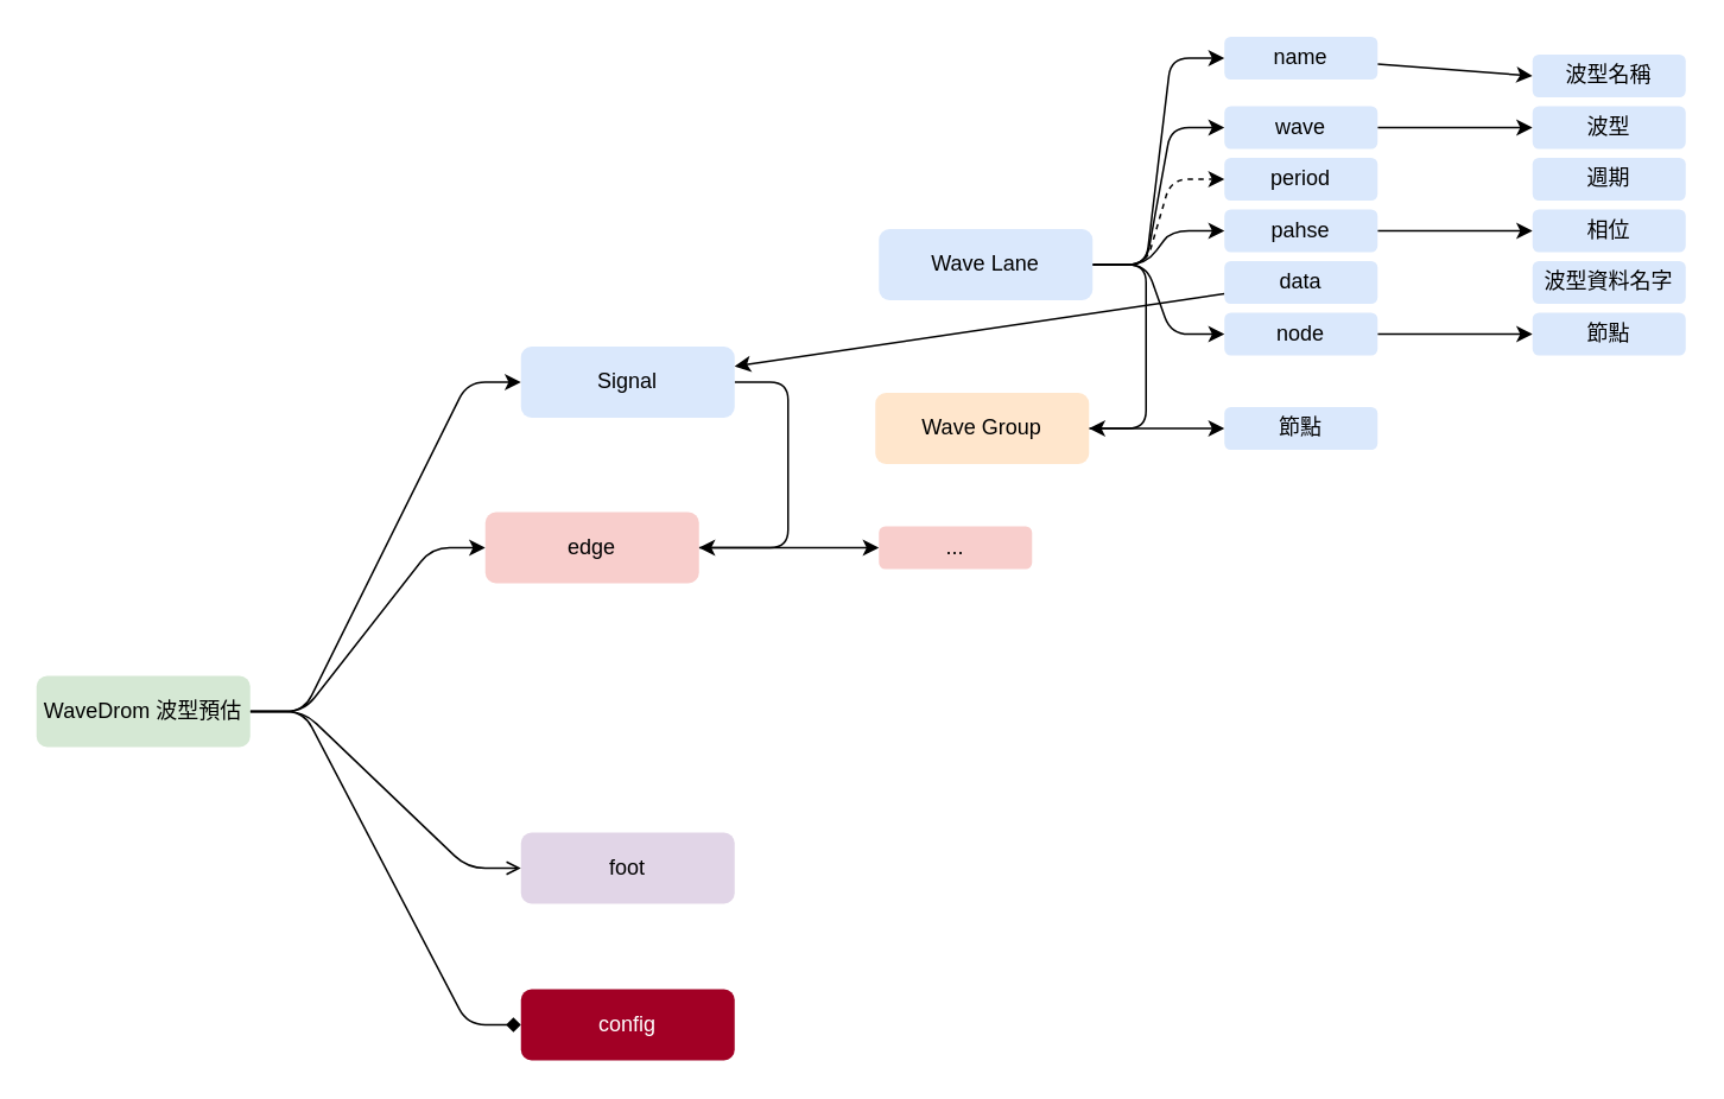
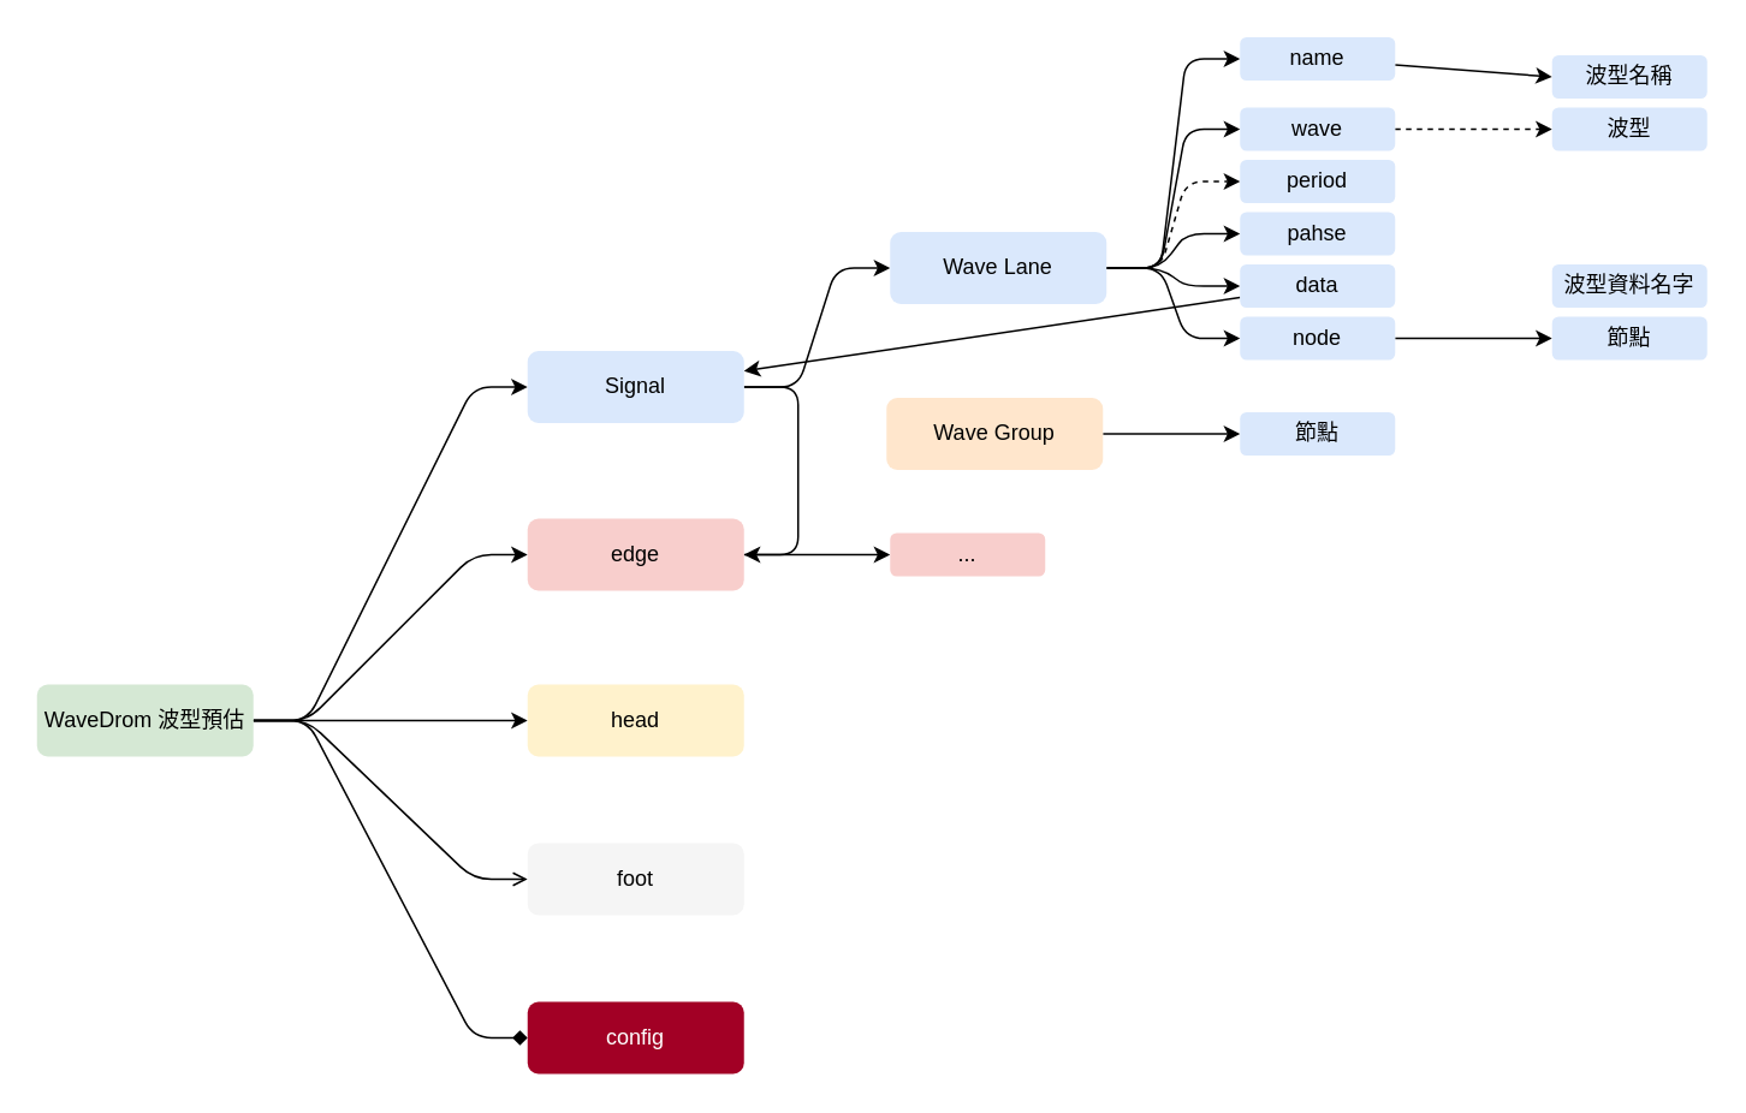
  <mxCell id="0" />
  <mxCell id="1" parent="0" />
  <mxCell id="2" value="" style="html=1;entryX=0;entryY=0.5;entryDx=0;entryDy=0;" edge="1" parent="1" source="3" target="37"><mxGeometry relative="1" as="geometry"><mxPoint x="853" y="42" as="targetPoint" /></mxGeometry></mxCell>
  <mxCell id="3" value="name" style="rounded=1;html=1;fillColor=#dae8fc;strokeColor=none;whiteSpace=wrap;gradientColor=none;" vertex="1" parent="1"><mxGeometry x="687" y="20" width="86" height="24" as="geometry" /></mxCell>
  <mxCell id="4" value="period" style="rounded=1;html=1;fillColor=#dae8fc;strokeColor=none;whiteSpace=wrap;gradientColor=none;" vertex="1" parent="1"><mxGeometry x="687" y="88" width="86" height="24" as="geometry" /></mxCell>
- <mxCell id="5" style="html=1;entryX=0;entryY=0.5;entryDx=0;entryDy=0;" edge="1" parent="1" source="6" target="38"><mxGeometry relative="1" as="geometry" /></mxCell>
+ <mxCell id="5" style="html=1;entryX=0;entryY=0.5;entryDx=0;entryDy=0;dashed=1;" edge="1" parent="1" source="6" target="38"><mxGeometry relative="1" as="geometry" /></mxCell>
  <mxCell id="6" value="wave" style="rounded=1;html=1;fillColor=#dae8fc;strokeColor=none;whiteSpace=wrap;gradientColor=none;" vertex="1" parent="1"><mxGeometry x="687" y="59" width="86" height="24" as="geometry" /></mxCell>
  <mxCell id="7" style="html=1;" edge="1" parent="1" source="8" target="26"><mxGeometry relative="1" as="geometry" /></mxCell>
  <mxCell id="8" value="data" style="rounded=1;html=1;fillColor=#dae8fc;strokeColor=none;whiteSpace=wrap;gradientColor=none;" vertex="1" parent="1"><mxGeometry x="687" y="146" width="86" height="24" as="geometry" /></mxCell>
- <mxCell id="9" style="html=1;entryX=0;entryY=0.5;entryDx=0;entryDy=0;" edge="1" parent="1" source="10" target="40"><mxGeometry relative="1" as="geometry" /></mxCell>
  <mxCell id="10" value="pahse" style="rounded=1;html=1;fillColor=#dae8fc;strokeColor=none;whiteSpace=wrap;gradientColor=none;" vertex="1" parent="1"><mxGeometry x="687" y="117" width="86" height="24" as="geometry" /></mxCell>
  <mxCell id="11" style="html=1;entryX=0;entryY=0.5;entryDx=0;entryDy=0;" edge="1" parent="1" source="12" target="36"><mxGeometry relative="1" as="geometry" /></mxCell>
  <mxCell id="12" value="node" style="rounded=1;html=1;fillColor=#dae8fc;strokeColor=none;whiteSpace=wrap;gradientColor=none;" vertex="1" parent="1"><mxGeometry x="687" y="175" width="86" height="24" as="geometry" /></mxCell>
  <mxCell id="13" style="edgeStyle=entityRelationEdgeStyle;html=1;entryX=0;entryY=0.5;entryDx=0;entryDy=0;" edge="1" parent="1" source="18" target="26"><mxGeometry relative="1" as="geometry"><mxPoint x="291" y="189" as="targetPoint" /></mxGeometry></mxCell>
  <mxCell id="14" style="edgeStyle=entityRelationEdgeStyle;html=1;entryX=0;entryY=0.5;entryDx=0;entryDy=0;" edge="1" parent="1" source="18" target="23"><mxGeometry relative="1" as="geometry" /></mxCell>
  <mxCell id="15" style="edgeStyle=entityRelationEdgeStyle;html=1;entryX=0;entryY=0.5;entryDx=0;entryDy=0;endArrow=open;" edge="1" parent="1" source="18" target="20"><mxGeometry relative="1" as="geometry" /></mxCell>
+ <mxCell id="16" style="edgeStyle=entityRelationEdgeStyle;html=1;entryX=0;entryY=0.5;entryDx=0;entryDy=0;" edge="1" parent="1" source="18" target="21"><mxGeometry relative="1" as="geometry" /></mxCell>
  <mxCell id="17" style="edgeStyle=entityRelationEdgeStyle;html=1;endArrow=diamond;" edge="1" parent="1" source="18" target="19"><mxGeometry relative="1" as="geometry" /></mxCell>
  <mxCell id="18" value="WaveDrom 波型預估" style="rounded=1;whiteSpace=wrap;html=1;fillColor=#d5e8d4;strokeColor=none;" vertex="1" parent="1"><mxGeometry x="20" y="379" width="120" height="40" as="geometry" /></mxCell>
  <mxCell id="19" value="config" style="rounded=1;whiteSpace=wrap;html=1;fillColor=#a20025;strokeColor=none;flipH=0;fontColor=#ffffff;" vertex="1" parent="1"><mxGeometry x="292" y="555" width="120" height="40" as="geometry" /></mxCell>
- <mxCell id="20" value="foot" style="rounded=1;whiteSpace=wrap;html=1;fillColor=#e1d5e7;strokeColor=none;" vertex="1" parent="1"><mxGeometry x="292" y="467" width="120" height="40" as="geometry" /></mxCell>
+ <mxCell id="20" value="foot" style="rounded=1;whiteSpace=wrap;html=1;fillColor=#f5f5f5;strokeColor=none;" vertex="1" parent="1"><mxGeometry x="292" y="467" width="120" height="40" as="geometry" /></mxCell>
+ <mxCell id="21" value="head" style="rounded=1;whiteSpace=wrap;html=1;fillColor=#fff2cc;strokeColor=none;" vertex="1" parent="1"><mxGeometry x="292" y="379" width="120" height="40" as="geometry" /></mxCell>
  <mxCell id="22" value="" style="edgeStyle=none;html=1;" edge="1" parent="1" source="23" target="43"><mxGeometry relative="1" as="geometry" /></mxCell>
- <mxCell id="23" value="edge" style="rounded=1;whiteSpace=wrap;html=1;fillColor=#f8cecc;strokeColor=none;" vertex="1" parent="1"><mxGeometry x="272" y="287" width="120" height="40" as="geometry" /></mxCell>
+ <mxCell id="23" value="edge" style="rounded=1;whiteSpace=wrap;html=1;fillColor=#f8cecc;strokeColor=none;" vertex="1" parent="1"><mxGeometry x="292" y="287" width="120" height="40" as="geometry" /></mxCell>
+ <mxCell id="24" style="edgeStyle=entityRelationEdgeStyle;html=1;entryX=0;entryY=0.5;entryDx=0;entryDy=0;" edge="1" parent="1" source="26" target="33"><mxGeometry relative="1" as="geometry" /></mxCell>
  <mxCell id="25" style="edgeStyle=entityRelationEdgeStyle;html=1;" edge="1" parent="1" source="26" target="23"><mxGeometry relative="1" as="geometry" /></mxCell>
  <mxCell id="26" value="Signal" style="rounded=1;whiteSpace=wrap;html=1;fillColor=#dae8fc;strokeColor=none;" vertex="1" parent="1"><mxGeometry x="292" y="194" width="120" height="40" as="geometry" /></mxCell>
  <mxCell id="27" style="edgeStyle=entityRelationEdgeStyle;html=1;entryX=0;entryY=0.5;entryDx=0;entryDy=0;" edge="1" parent="1" source="33" target="3"><mxGeometry relative="1" as="geometry" /></mxCell>
  <mxCell id="28" style="edgeStyle=entityRelationEdgeStyle;html=1;entryX=0;entryY=0.5;entryDx=0;entryDy=0;" edge="1" parent="1" source="33" target="6"><mxGeometry relative="1" as="geometry" /></mxCell>
  <mxCell id="29" style="edgeStyle=entityRelationEdgeStyle;html=1;entryX=0;entryY=0.5;entryDx=0;entryDy=0;dashed=1;" edge="1" parent="1" source="33" target="4"><mxGeometry relative="1" as="geometry" /></mxCell>
  <mxCell id="30" style="edgeStyle=entityRelationEdgeStyle;html=1;entryX=0;entryY=0.5;entryDx=0;entryDy=0;" edge="1" parent="1" source="33" target="10"><mxGeometry relative="1" as="geometry" /></mxCell>
- <mxCell id="31" style="edgeStyle=entityRelationEdgeStyle;html=1;" edge="1" parent="1" source="33" target="35"><mxGeometry relative="1" as="geometry" /></mxCell>
+ <mxCell id="31" style="edgeStyle=entityRelationEdgeStyle;html=1;entryX=0;entryY=0.5;entryDx=0;entryDy=0;" edge="1" parent="1" source="33" target="8"><mxGeometry relative="1" as="geometry" /></mxCell>
  <mxCell id="32" style="edgeStyle=entityRelationEdgeStyle;html=1;entryX=0;entryY=0.5;entryDx=0;entryDy=0;" edge="1" parent="1" source="33" target="12"><mxGeometry relative="1" as="geometry" /></mxCell>
  <mxCell id="33" value="Wave Lane" style="rounded=1;whiteSpace=wrap;html=1;fillColor=#dae8fc;strokeColor=none;" vertex="1" parent="1"><mxGeometry x="493" y="128" width="120" height="40" as="geometry" /></mxCell>
  <mxCell id="34" style="edgeStyle=none;html=1;entryX=0;entryY=0.5;entryDx=0;entryDy=0;" edge="1" parent="1" source="35" target="42"><mxGeometry relative="1" as="geometry" /></mxCell>
  <mxCell id="35" value="Wave Group" style="rounded=1;whiteSpace=wrap;html=1;fillColor=#ffe6cc;strokeColor=none;" vertex="1" parent="1"><mxGeometry x="491" y="220" width="120" height="40" as="geometry" /></mxCell>
  <mxCell id="36" value="節點&lt;span style=&quot;color: rgba(0, 0, 0, 0); font-family: monospace; font-size: 0px; text-align: start;&quot;&gt;%3CmxGraphModel%3E%3Croot%3E%3CmxCell%20id%3D%220%22%2F%3E%3CmxCell%20id%3D%221%22%20parent%3D%220%22%2F%3E%3CmxCell%20id%3D%222%22%20value%3D%22%E7%9B%B8%E4%BD%8D%22%20style%3D%22rounded%3D1%3Bhtml%3D1%3BfillColor%3D%23dae8fc%3BstrokeColor%3Dnone%3BwhiteSpace%3Dwrap%3BgradientColor%3Dnone%3B%22%20vertex%3D%221%22%20parent%3D%221%22%3E%3CmxGeometry%20x%3D%22947%22%20y%3D%22128%22%20width%3D%2286%22%20height%3D%2224%22%20as%3D%22geometry%22%2F%3E%3C%2FmxCell%3E%3C%2Froot%3E%3C%2FmxGraphModel%3E&lt;/span&gt;" style="rounded=1;html=1;fillColor=#dae8fc;strokeColor=none;whiteSpace=wrap;gradientColor=none;" vertex="1" parent="1"><mxGeometry x="860" y="175" width="86" height="24" as="geometry" /></mxCell>
  <mxCell id="37" value="波型名稱" style="rounded=1;html=1;fillColor=#dae8fc;strokeColor=none;whiteSpace=wrap;gradientColor=none;" vertex="1" parent="1"><mxGeometry x="860" y="30" width="86" height="24" as="geometry" /></mxCell>
  <mxCell id="38" value="波型" style="rounded=1;html=1;fillColor=#dae8fc;strokeColor=none;whiteSpace=wrap;gradientColor=none;" vertex="1" parent="1"><mxGeometry x="860" y="59" width="86" height="24" as="geometry" /></mxCell>
- <mxCell id="39" value="週期" style="rounded=1;html=1;fillColor=#dae8fc;strokeColor=none;whiteSpace=wrap;gradientColor=none;" vertex="1" parent="1"><mxGeometry x="860" y="88" width="86" height="24" as="geometry" /></mxCell>
- <mxCell id="40" value="相位" style="rounded=1;html=1;fillColor=#dae8fc;strokeColor=none;whiteSpace=wrap;gradientColor=none;" vertex="1" parent="1"><mxGeometry x="860" y="117" width="86" height="24" as="geometry" /></mxCell>
  <mxCell id="41" value="波型資料名字" style="rounded=1;html=1;fillColor=#dae8fc;strokeColor=none;whiteSpace=wrap;gradientColor=none;" vertex="1" parent="1"><mxGeometry x="860" y="146" width="86" height="24" as="geometry" /></mxCell>
  <mxCell id="42" value="節點&lt;span style=&quot;color: rgba(0, 0, 0, 0); font-family: monospace; font-size: 0px; text-align: start;&quot;&gt;%3CmxGraphModel%3E%3Croot%3E%3CmxCell%20id%3D%220%22%2F%3E%3CmxCell%20id%3D%221%22%20parent%3D%220%22%2F%3E%3CmxCell%20id%3D%222%22%20value%3D%22%E7%9B%B8%E4%BD%8D%22%20style%3D%22rounded%3D1%3Bhtml%3D1%3BfillColor%3D%23dae8fc%3BstrokeColor%3Dnone%3BwhiteSpace%3Dwrap%3BgradientColor%3Dnone%3B%22%20vertex%3D%221%22%20parent%3D%221%22%3E%3CmxGeometry%20x%3D%22947%22%20y%3D%22128%22%20width%3D%2286%22%20height%3D%2224%22%20as%3D%22geometry%22%2F%3E%3C%2FmxCell%3E%3C%2Froot%3E%3C%2FmxGraphModel%3E&lt;/span&gt;" style="rounded=1;html=1;fillColor=#dae8fc;strokeColor=none;whiteSpace=wrap;gradientColor=none;" vertex="1" parent="1"><mxGeometry x="687" y="228" width="86" height="24" as="geometry" /></mxCell>
  <mxCell id="43" value="..." style="rounded=1;whiteSpace=wrap;html=1;fillColor=#f8cecc;strokeColor=none;" vertex="1" parent="1"><mxGeometry x="493" y="295" width="86" height="24" as="geometry" /></mxCell>
